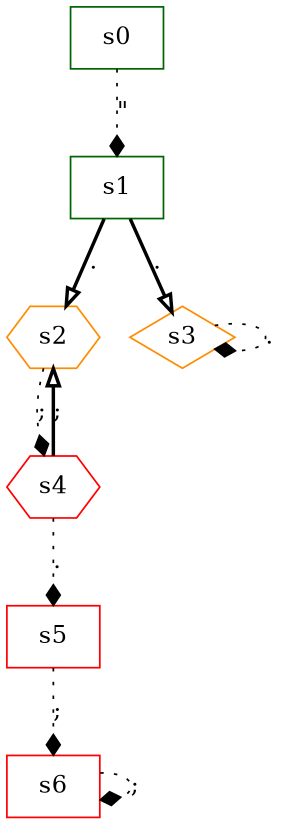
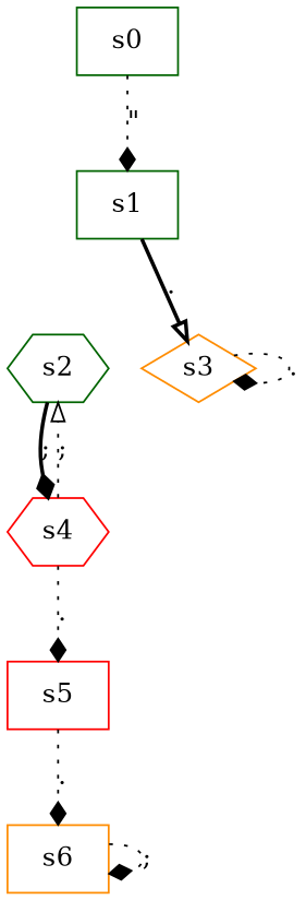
  digraph {
    rankdir=TB
    node [color=darkgreen shape=box]
    edge [arrowhead=diamond style=dotted]
    s0
    s1
-   s2 [color=darkorange shape=hexagon]
+   s2 [shape=hexagon]
    s3 [color=darkorange shape=diamond]
    s4 [color=red shape=hexagon]
    s5 [color=red]
-   s6 [color=red]
+   s6 [color=darkorange]
    s0 -> s1 [label="\""]
-   s1 -> s2 [arrowhead=onormal label="." style=bold]
    s1 -> s3 [arrowhead=onormal label="." style=bold]
-   s2 -> s4 [label=";"]
+   s2 -> s4 [label=";" style=bold]
    s3 -> s3 [label="."]
-   s4 -> s2 [arrowhead=onormal label=";" style=bold]
+   s4 -> s2 [arrowhead=onormal label=";"]
    s4 -> s5 [label="."]
-   s5 -> s6 [label=";"]
+   s5 -> s6 [label="."]
    s6 -> s6 [label=";"]
  }
